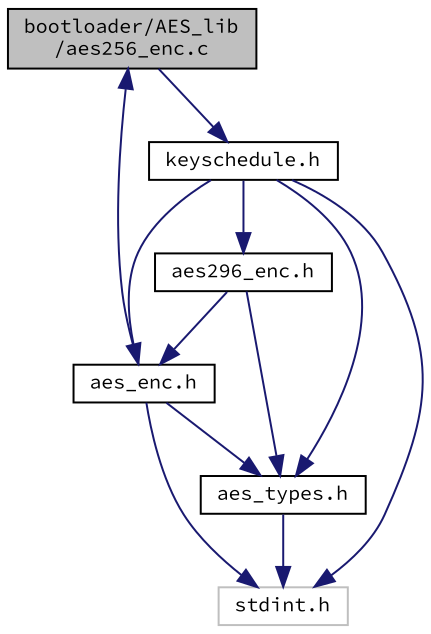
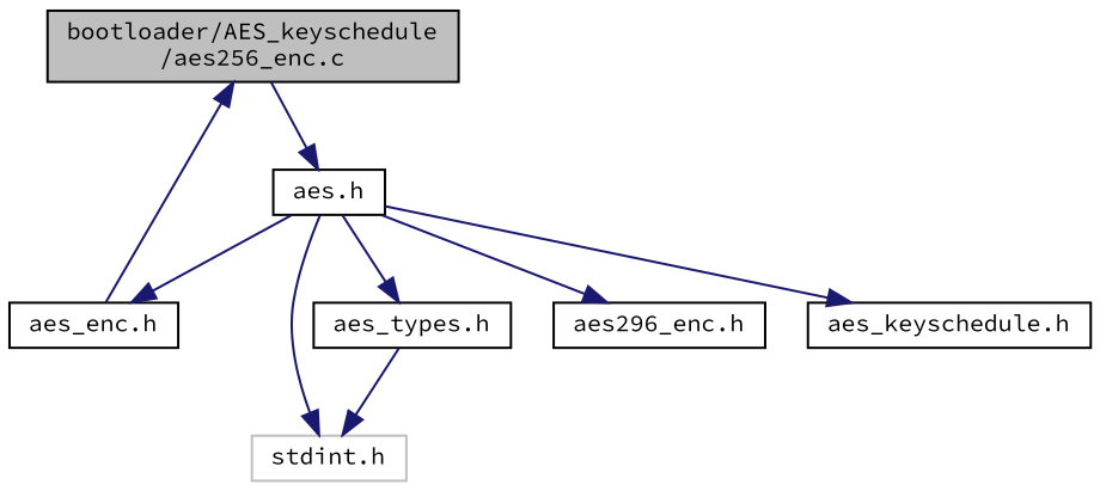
  digraph {
    fontname="Source Code Pro"
    node [color=black fillcolor=white fontname="Source Code Pro" fontsize=10 shape=record style=filled]
    edge [color=midnightblue fontname="Source Code Pro" fontsize=10 labelfontname=Helvetica labelfontsize=10 style=solid]
-   n1 [fillcolor=grey75 fontcolor=black height=0.2 label="bootloader/AES_lib\l/aes256_enc.c" width=0.4]
-   n2 [height=0.2 label="keyschedule.h" width=0.4]
+   n1 [fillcolor=grey75 fontcolor=black height=0.2 label="bootloader/AES_keyschedule\l/aes256_enc.c" width=0.4]
+   n2 [height=0.2 label="aes.h" width=0.4]
    n3 [height=0.2 label="aes_enc.h" width=0.4]
    n4 [color=grey75 height=0.2 label="stdint.h" width=0.4]
    n5 [height=0.2 label="aes_types.h" width=0.4]
    n6 [height=0.2 label="aes296_enc.h" width=0.4]
+   n7 [height=0.2 label="aes_keyschedule.h" width=0.4]
    n1 -> n2
    n2 -> n3
    n2 -> n4
    n2 -> n5
    n2 -> n6
+   n2 -> n7
    n3 -> n1
-   n3 -> n4
-   n3 -> n5
    n5 -> n4
-   n6 -> n3
-   n6 -> n5
  }
